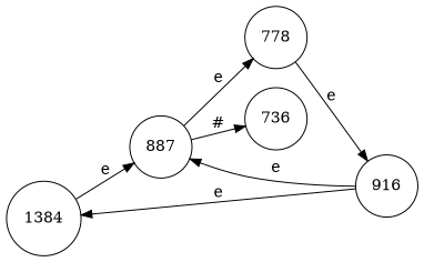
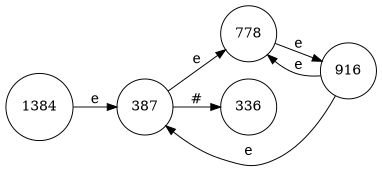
  digraph {
    rankdir=LR
    node [shape=circle]
    1384
-   887
+   887 [label=387]
    778
    916
-   336 [label=736]
+   336
    1384 -> 887 [label=e]
    887 -> 778 [label=e]
    887 -> 336 [label="#\n"]
    778 -> 916 [label=e]
    916 -> 887 [label=e]
-   916 -> 1384 [label=e]
+   916 -> 778 [label=e]
  }
